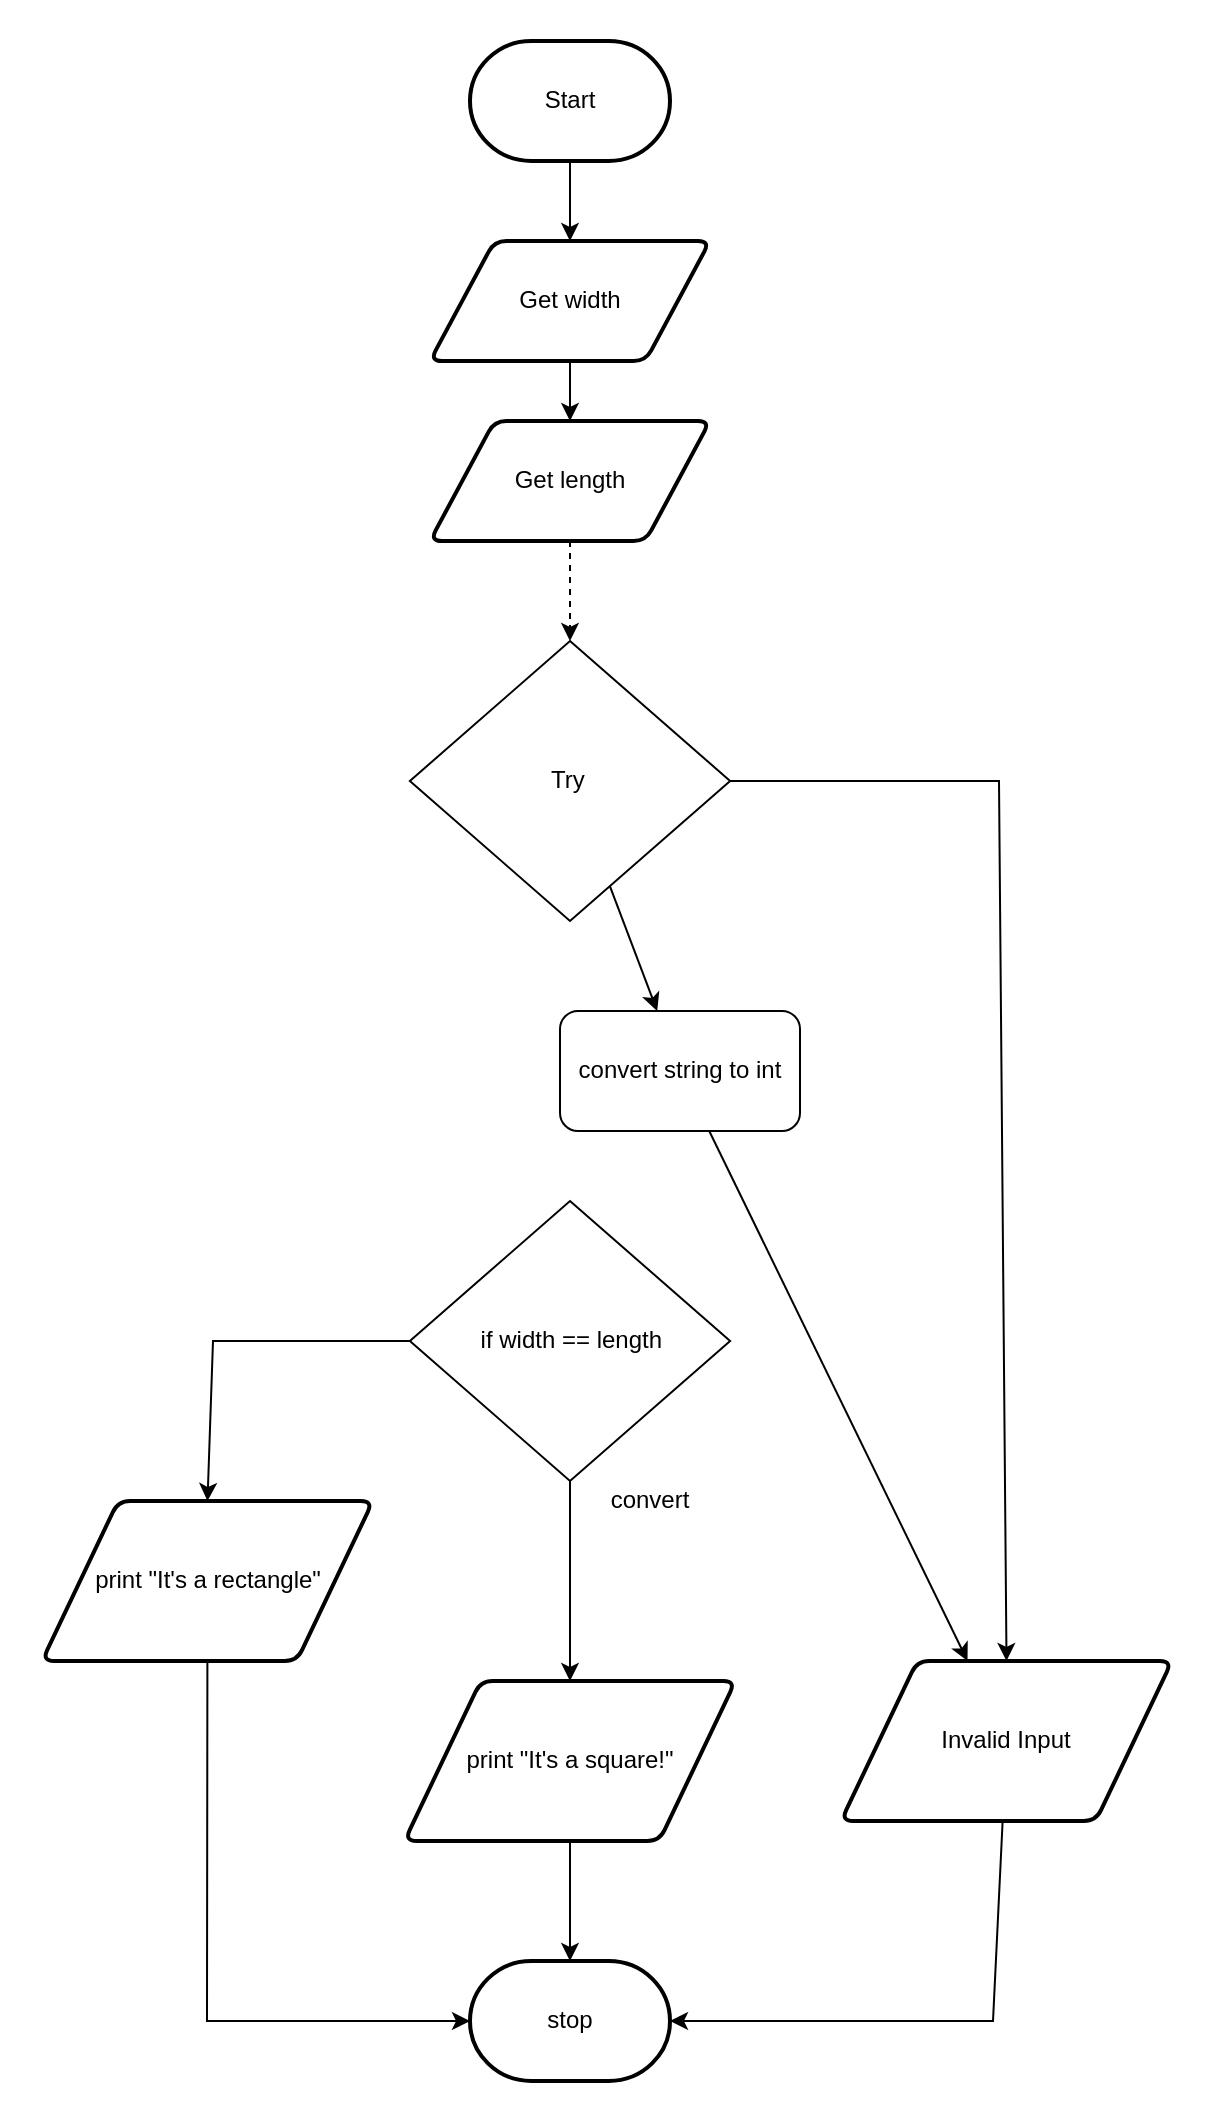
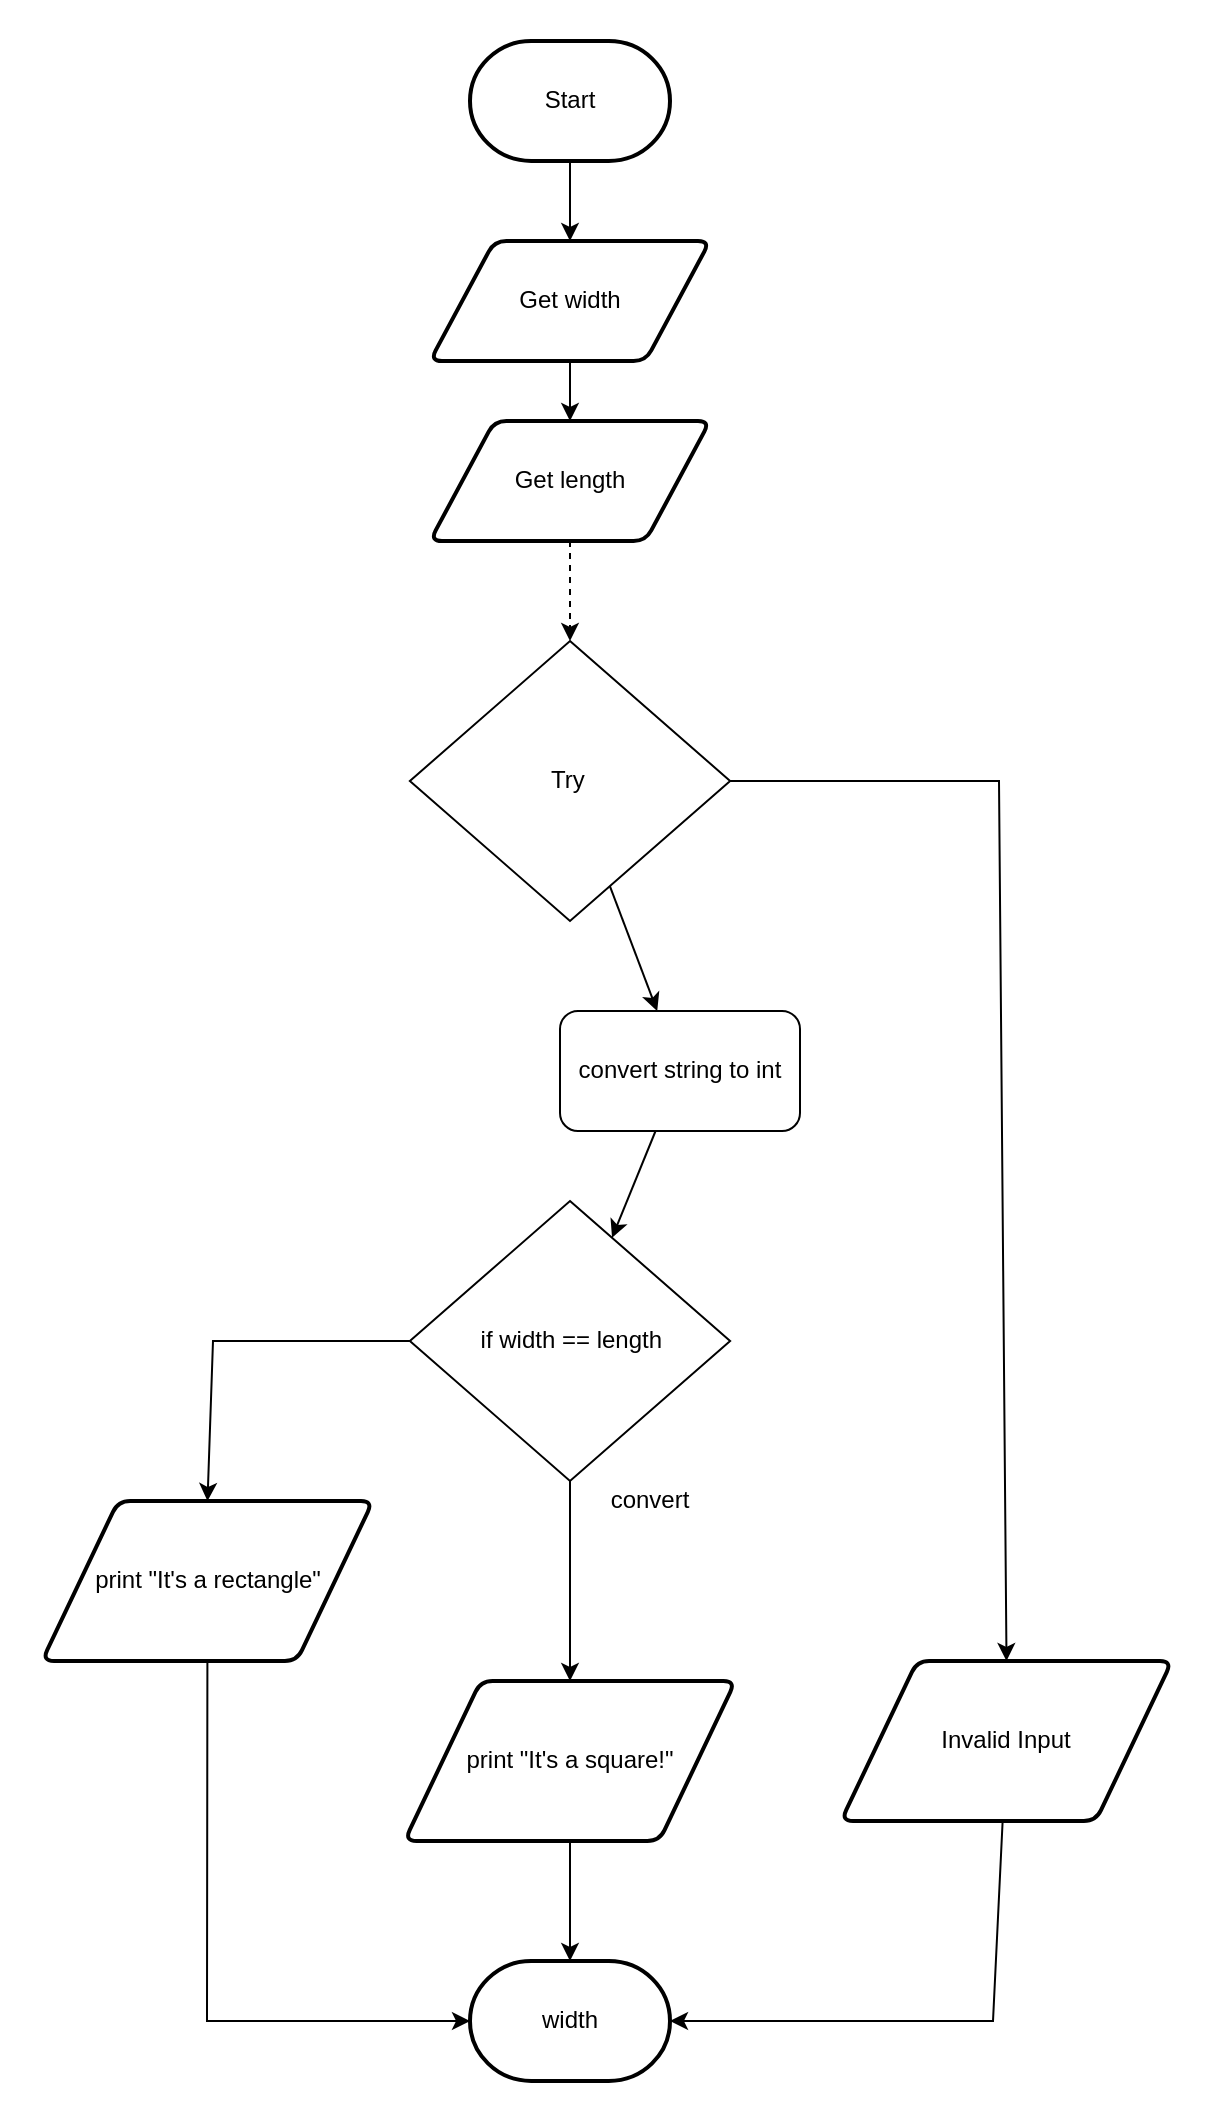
  <mxCell id="0" />
  <mxCell id="1" parent="0" />
  <mxCell id="2" value="" style="edgeStyle=none;html=1;" parent="1" source="3" target="5" edge="1"><mxGeometry relative="1" as="geometry" /></mxCell>
  <mxCell id="3" value="Start" style="strokeWidth=2;html=1;shape=mxgraph.flowchart.terminator;whiteSpace=wrap;" parent="1" vertex="1"><mxGeometry x="234.5" y="20" width="100" height="60" as="geometry" /></mxCell>
  <mxCell id="4" value="" style="edgeStyle=none;html=1;" parent="1" source="5" target="10" edge="1"><mxGeometry relative="1" as="geometry" /></mxCell>
  <mxCell id="5" value="Get width" style="shape=parallelogram;html=1;strokeWidth=2;perimeter=parallelogramPerimeter;whiteSpace=wrap;rounded=1;arcSize=12;size=0.23;" parent="1" vertex="1"><mxGeometry x="214.5" y="120" width="140" height="60" as="geometry" /></mxCell>
  <mxCell id="6" style="edgeStyle=none;html=1;entryX=0.5;entryY=0;entryDx=0;entryDy=0;entryPerimeter=0;" parent="1" source="7" target="8" edge="1"><mxGeometry relative="1" as="geometry" /></mxCell>
  <mxCell id="7" value="print &quot;It's a square!&quot;" style="shape=parallelogram;html=1;strokeWidth=2;perimeter=parallelogramPerimeter;whiteSpace=wrap;rounded=1;arcSize=12;size=0.23;" parent="1" vertex="1"><mxGeometry x="201.75" y="840" width="165.5" height="80" as="geometry" /></mxCell>
- <mxCell id="8" value="stop" style="strokeWidth=2;html=1;shape=mxgraph.flowchart.terminator;whiteSpace=wrap;rounded=1;" parent="1" vertex="1"><mxGeometry x="234.5" y="980" width="100" height="60" as="geometry" /></mxCell>
+ <mxCell id="8" value="width" style="strokeWidth=2;html=1;shape=mxgraph.flowchart.terminator;whiteSpace=wrap;rounded=1;" parent="1" vertex="1"><mxGeometry x="234.5" y="980" width="100" height="60" as="geometry" /></mxCell>
  <mxCell id="9" style="edgeStyle=none;html=1;entryX=0.5;entryY=0;entryDx=0;entryDy=0;dashed=1;" edge="1" parent="1" source="10" target="16"><mxGeometry relative="1" as="geometry" /></mxCell>
  <mxCell id="10" value="Get length" style="shape=parallelogram;html=1;strokeWidth=2;perimeter=parallelogramPerimeter;whiteSpace=wrap;rounded=1;arcSize=12;size=0.23;" parent="1" vertex="1"><mxGeometry x="214.5" y="210" width="140" height="60" as="geometry" /></mxCell>
  <mxCell id="11" value="" style="edgeStyle=none;html=1;endArrow=none;" parent="1" edge="1"><mxGeometry relative="1" as="geometry"><mxPoint x="287.19" y="660" as="sourcePoint" /><mxPoint x="287.19" y="660" as="targetPoint" /></mxGeometry></mxCell>
  <mxCell id="12" style="edgeStyle=none;rounded=0;html=1;entryX=1;entryY=0.5;entryDx=0;entryDy=0;entryPerimeter=0;" edge="1" parent="1" source="13" target="8"><mxGeometry relative="1" as="geometry"><Array as="points"><mxPoint x="496" y="1010" /></Array></mxGeometry></mxCell>
  <mxCell id="13" value="Invalid Input" style="shape=parallelogram;html=1;strokeWidth=2;perimeter=parallelogramPerimeter;whiteSpace=wrap;rounded=1;arcSize=12;size=0.23;" parent="1" vertex="1"><mxGeometry x="420" y="830" width="165.5" height="80" as="geometry" /></mxCell>
  <mxCell id="14" value="" style="edgeStyle=none;html=1;" parent="1" source="16" target="18" edge="1"><mxGeometry relative="1" as="geometry" /></mxCell>
  <mxCell id="15" style="edgeStyle=none;html=1;entryX=0.5;entryY=0;entryDx=0;entryDy=0;exitX=1;exitY=0.5;exitDx=0;exitDy=0;rounded=0;" parent="1" source="16" target="13" edge="1"><mxGeometry relative="1" as="geometry"><Array as="points"><mxPoint x="499" y="390" /></Array></mxGeometry></mxCell>
  <mxCell id="16" value="Try" style="rhombus;whiteSpace=wrap;html=1;" parent="1" vertex="1"><mxGeometry x="204.44" y="320" width="160.12" height="140" as="geometry" /></mxCell>
- <mxCell id="17" value="" style="edgeStyle=none;html=1;" parent="1" source="18" target="13" edge="1"><mxGeometry relative="1" as="geometry" /></mxCell>
+ <mxCell id="17" value="" style="edgeStyle=none;html=1;" parent="1" source="18" target="21" edge="1"><mxGeometry relative="1" as="geometry" /></mxCell>
  <mxCell id="18" value="convert string to int" style="rounded=1;whiteSpace=wrap;html=1;" parent="1" vertex="1"><mxGeometry x="279.5" y="505" width="120" height="60" as="geometry" /></mxCell>
  <mxCell id="19" style="edgeStyle=none;rounded=0;html=1;entryX=0.5;entryY=0;entryDx=0;entryDy=0;exitX=0;exitY=0.5;exitDx=0;exitDy=0;" parent="1" source="21" target="24" edge="1"><mxGeometry relative="1" as="geometry"><mxPoint x="196" y="670" as="sourcePoint" /><Array as="points"><mxPoint x="106" y="670" /></Array></mxGeometry></mxCell>
  <mxCell id="20" value="" style="edgeStyle=none;html=1;" edge="1" parent="1" source="21" target="7"><mxGeometry relative="1" as="geometry" /></mxCell>
  <mxCell id="21" value="&amp;nbsp;if width == length" style="rhombus;whiteSpace=wrap;html=1;" parent="1" vertex="1"><mxGeometry x="204.44" y="600" width="160.12" height="140" as="geometry" /></mxCell>
  <mxCell id="22" value="convert" style="text;html=1;strokeColor=none;fillColor=none;align=center;verticalAlign=middle;whiteSpace=wrap;rounded=0;" parent="1" vertex="1"><mxGeometry x="294.5" y="735" width="60" height="30" as="geometry" /></mxCell>
  <mxCell id="23" style="edgeStyle=none;html=1;entryX=0;entryY=0.5;entryDx=0;entryDy=0;entryPerimeter=0;rounded=0;" edge="1" parent="1" source="24" target="8"><mxGeometry relative="1" as="geometry"><Array as="points"><mxPoint x="103" y="1010" /></Array></mxGeometry></mxCell>
  <mxCell id="24" value="print &quot;It's a rectangle&quot;" style="shape=parallelogram;html=1;strokeWidth=2;perimeter=parallelogramPerimeter;whiteSpace=wrap;rounded=1;arcSize=12;size=0.23;" parent="1" vertex="1"><mxGeometry x="20.5" y="750" width="165.5" height="80" as="geometry" /></mxCell>
